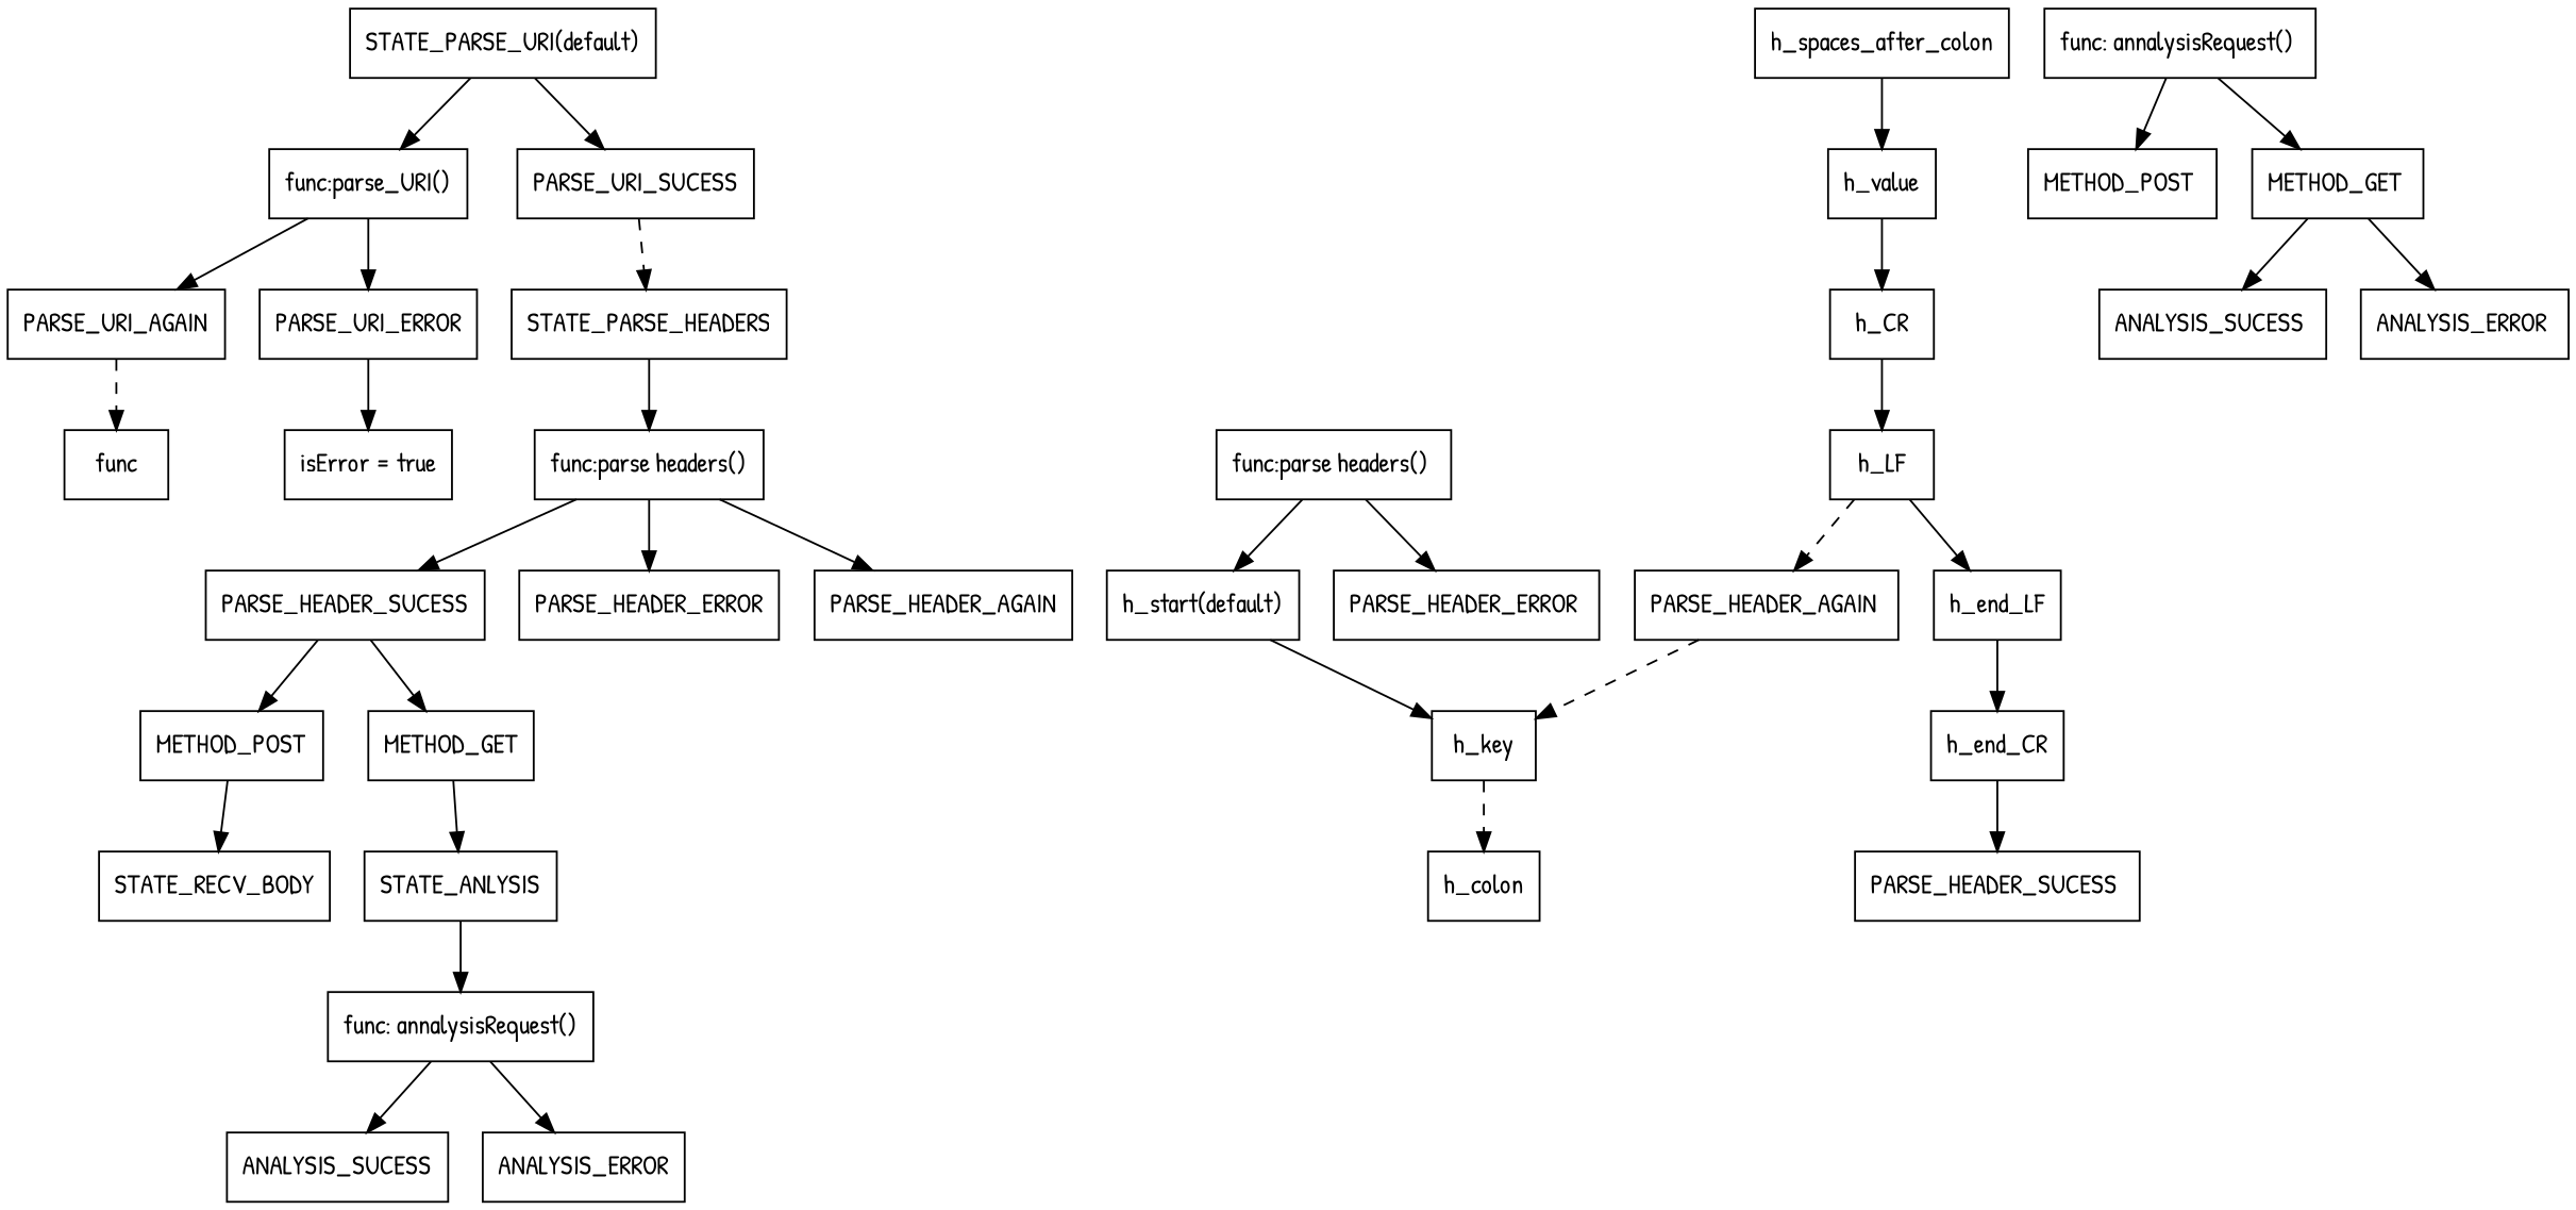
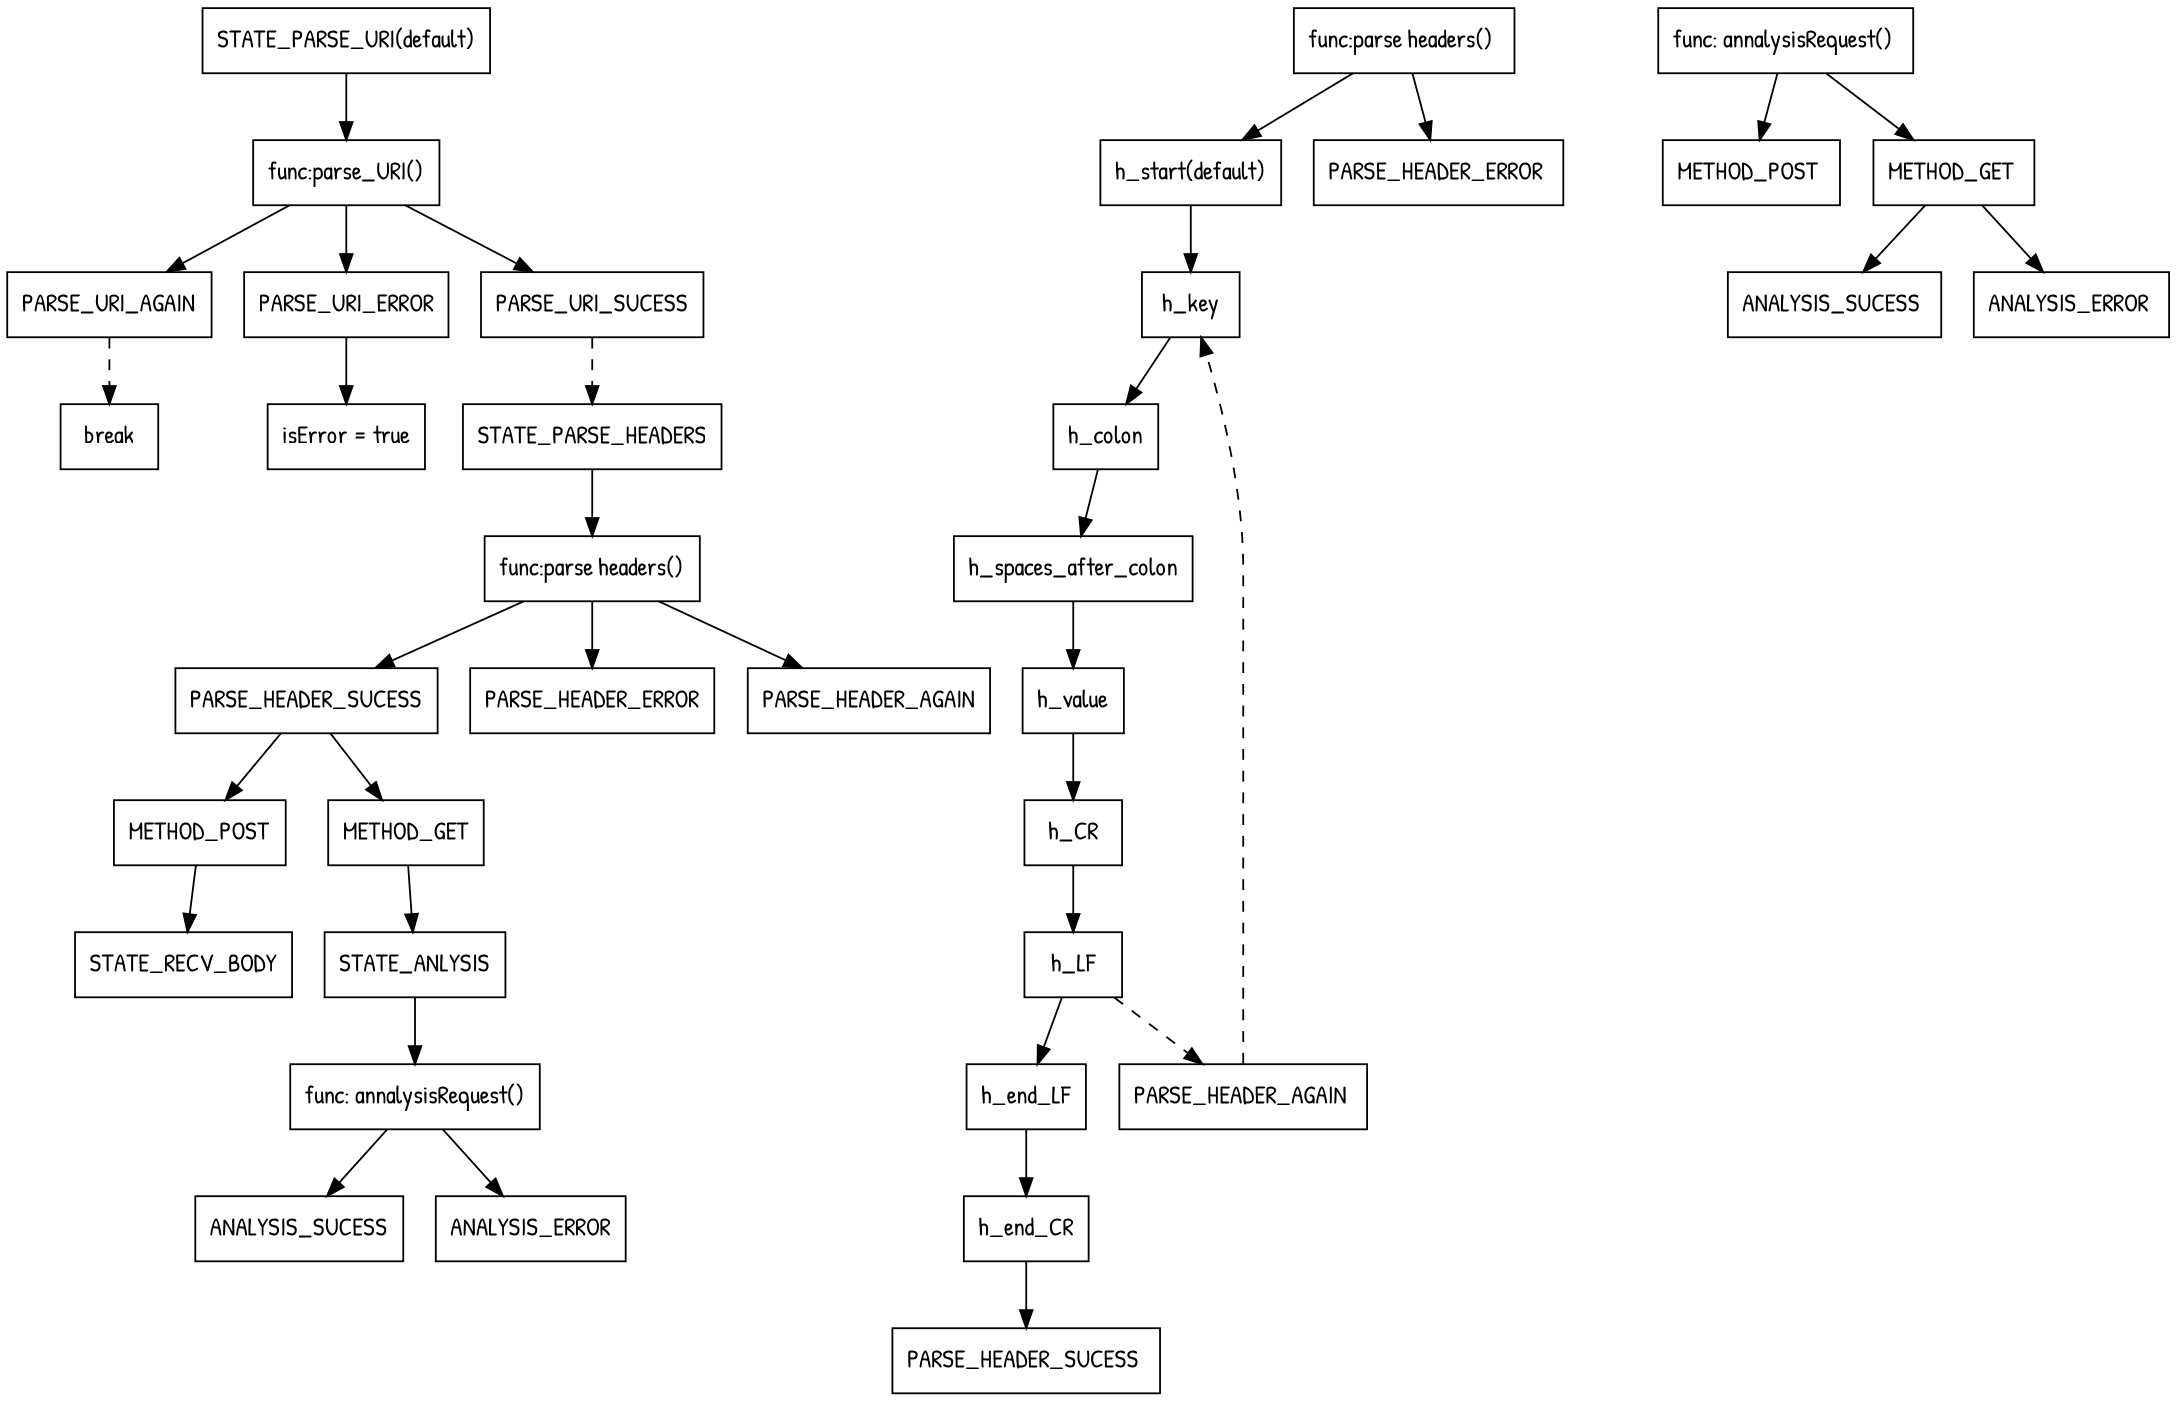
  digraph {
    fontname="Patrick Hand"
    node [fontname="Patrick Hand" shape=record]
    edge [fontname="Patrick Hand"]
    "STATE_PARSE_URI(default)"
    "func:parse_URI()"
    PARSE_URI_AGAIN
    PARSE_URI_ERROR
    PARSE_URI_SUCESS
-   break [label=func]
+   break
    "isError = true"
    STATE_PARSE_HEADERS
    "func:parse headers()"
    PARSE_HEADER_SUCESS
    PARSE_HEADER_ERROR
    PARSE_HEADER_AGAIN
    METHOD_POST
    METHOD_GET
    STATE_RECV_BODY
    STATE_ANLYSIS
    "func: annalysisRequest()"
    ANALYSIS_SUCESS
    ANALYSIS_ERROR
    "func:parse headers() "
    "h_start(default)"
    "PARSE_HEADER_ERROR "
    h_key
    h_colon
    h_spaces_after_colon
    h_value
    h_CR
    h_LF
    "PARSE_HEADER_AGAIN "
    h_end_LF
    h_end_CR
    "PARSE_HEADER_SUCESS "
    "func: annalysisRequest() "
    "METHOD_POST "
    "METHOD_GET "
    "ANALYSIS_SUCESS "
    "ANALYSIS_ERROR "
    "STATE_PARSE_URI(default)" -> "func:parse_URI()"
    "func:parse_URI()" -> PARSE_URI_AGAIN
    "func:parse_URI()" -> PARSE_URI_ERROR
-   "STATE_PARSE_URI(default)" -> PARSE_URI_SUCESS
+   "func:parse_URI()" -> PARSE_URI_SUCESS
    PARSE_URI_AGAIN -> break [style=dashed]
    PARSE_URI_ERROR -> "isError = true"
    PARSE_URI_SUCESS -> STATE_PARSE_HEADERS [style=dashed]
    STATE_PARSE_HEADERS -> "func:parse headers()"
    "func:parse headers()" -> PARSE_HEADER_SUCESS
    "func:parse headers()" -> PARSE_HEADER_ERROR
    "func:parse headers()" -> PARSE_HEADER_AGAIN
    PARSE_HEADER_SUCESS -> METHOD_POST
    PARSE_HEADER_SUCESS -> METHOD_GET
    METHOD_POST -> STATE_RECV_BODY
    METHOD_GET -> STATE_ANLYSIS
    STATE_ANLYSIS -> "func: annalysisRequest()"
    "func: annalysisRequest()" -> ANALYSIS_SUCESS
    "func: annalysisRequest()" -> ANALYSIS_ERROR
    "func:parse headers() " -> "h_start(default)"
    "func:parse headers() " -> "PARSE_HEADER_ERROR "
    "h_start(default)" -> h_key
-   h_key -> h_colon [style=dashed]
+   h_key -> h_colon
+   h_colon -> h_spaces_after_colon
    h_spaces_after_colon -> h_value
    h_value -> h_CR
    h_CR -> h_LF
    h_LF -> "PARSE_HEADER_AGAIN " [style=dashed]
    h_LF -> h_end_LF
    "PARSE_HEADER_AGAIN " -> h_key [style=dashed]
    h_end_LF -> h_end_CR
    h_end_CR -> "PARSE_HEADER_SUCESS "
    "func: annalysisRequest() " -> "METHOD_POST "
    "func: annalysisRequest() " -> "METHOD_GET "
    "METHOD_GET " -> "ANALYSIS_SUCESS "
    "METHOD_GET " -> "ANALYSIS_ERROR "
  }
